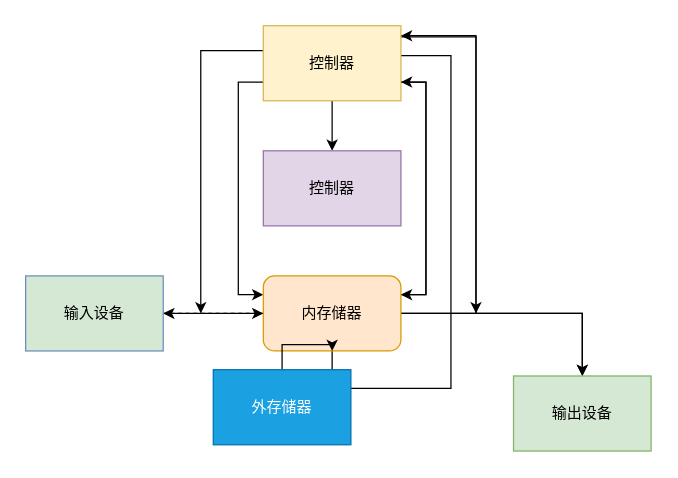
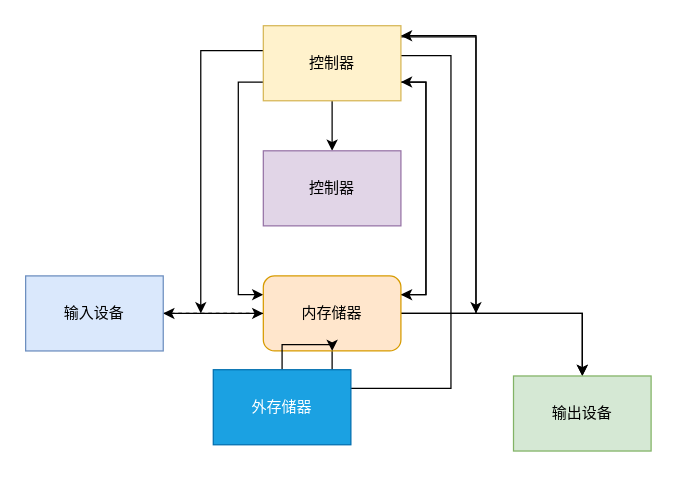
  <mxCell id="0" />
  <mxCell id="1" parent="0" />
  <mxCell id="2" value="" style="edgeStyle=orthogonalEdgeStyle;rounded=0;orthogonalLoop=1;jettySize=auto;html=1;" edge="1" parent="1" source="8" target="9"><mxGeometry relative="1" as="geometry" /></mxCell>
  <mxCell id="3" style="edgeStyle=orthogonalEdgeStyle;rounded=0;orthogonalLoop=1;jettySize=auto;html=1;entryX=1;entryY=0.25;entryDx=0;entryDy=0;exitX=1;exitY=0.75;exitDx=0;exitDy=0;" edge="1" parent="1" source="8" target="15"><mxGeometry relative="1" as="geometry"><Array as="points"><mxPoint x="340" y="65" /><mxPoint x="340" y="235" /></Array></mxGeometry></mxCell>
  <mxCell id="4" style="edgeStyle=orthogonalEdgeStyle;rounded=0;orthogonalLoop=1;jettySize=auto;html=1;exitX=0.991;exitY=0.15;exitDx=0;exitDy=0;exitPerimeter=0;" edge="1" parent="1" source="8"><mxGeometry relative="1" as="geometry"><mxPoint x="380" y="250" as="targetPoint" /><Array as="points"><mxPoint x="380" y="29" /></Array></mxGeometry></mxCell>
  <mxCell id="5" style="edgeStyle=orthogonalEdgeStyle;rounded=0;orthogonalLoop=1;jettySize=auto;html=1;exitX=1;exitY=0.4;exitDx=0;exitDy=0;exitPerimeter=0;" edge="1" parent="1" source="8"><mxGeometry relative="1" as="geometry"><mxPoint x="265" y="310" as="targetPoint" /><Array as="points"><mxPoint x="360" y="44" /><mxPoint x="360" y="310" /></Array></mxGeometry></mxCell>
  <mxCell id="6" style="edgeStyle=orthogonalEdgeStyle;rounded=0;orthogonalLoop=1;jettySize=auto;html=1;entryX=0;entryY=0.25;entryDx=0;entryDy=0;exitX=0;exitY=0.75;exitDx=0;exitDy=0;" edge="1" parent="1" source="8" target="15"><mxGeometry relative="1" as="geometry"><mxPoint x="190" y="240" as="targetPoint" /><Array as="points"><mxPoint x="190" y="65" /><mxPoint x="190" y="235" /></Array></mxGeometry></mxCell>
  <mxCell id="7" style="edgeStyle=orthogonalEdgeStyle;rounded=0;orthogonalLoop=1;jettySize=auto;html=1;" edge="1" parent="1" source="8"><mxGeometry relative="1" as="geometry"><mxPoint x="160" y="250" as="targetPoint" /><Array as="points"><mxPoint x="160" y="40" /></Array></mxGeometry></mxCell>
  <mxCell id="8" value="控制器" style="rounded=0;whiteSpace=wrap;html=1;shadow=0;glass=0;labelBackgroundColor=none;sketch=0;fillColor=#fff2cc;strokeColor=#d6b656;" vertex="1" parent="1"><mxGeometry x="210" y="20" width="110" height="60" as="geometry" /></mxCell>
  <mxCell id="9" value="控制器" style="rounded=0;whiteSpace=wrap;html=1;shadow=0;glass=0;labelBackgroundColor=none;sketch=0;fillColor=#e1d5e7;strokeColor=#9673a6;" vertex="1" parent="1"><mxGeometry x="210" y="120" width="110" height="60" as="geometry" /></mxCell>
  <mxCell id="10" value="" style="edgeStyle=orthogonalEdgeStyle;rounded=0;orthogonalLoop=1;jettySize=auto;html=1;" edge="1" parent="1" source="15" target="20"><mxGeometry relative="1" as="geometry" /></mxCell>
  <mxCell id="11" value="" style="edgeStyle=orthogonalEdgeStyle;rounded=0;orthogonalLoop=1;jettySize=auto;html=1;" edge="1" parent="1" source="15" target="16"><mxGeometry relative="1" as="geometry" /></mxCell>
  <mxCell id="12" style="edgeStyle=orthogonalEdgeStyle;rounded=0;orthogonalLoop=1;jettySize=auto;html=1;" edge="1" parent="1" source="15"><mxGeometry relative="1" as="geometry"><mxPoint x="130" y="250" as="targetPoint" /></mxGeometry></mxCell>
  <mxCell id="13" value="" style="edgeStyle=orthogonalEdgeStyle;rounded=0;orthogonalLoop=1;jettySize=auto;html=1;" edge="1" parent="1" source="15" target="16"><mxGeometry relative="1" as="geometry" /></mxCell>
  <mxCell id="14" style="edgeStyle=orthogonalEdgeStyle;rounded=0;orthogonalLoop=1;jettySize=auto;html=1;entryX=1;entryY=0.75;entryDx=0;entryDy=0;exitX=1;exitY=0.25;exitDx=0;exitDy=0;" edge="1" parent="1" source="15" target="8"><mxGeometry relative="1" as="geometry"><Array as="points"><mxPoint x="340" y="235" /><mxPoint x="340" y="65" /></Array></mxGeometry></mxCell>
  <mxCell id="15" value="内存储器" style="whiteSpace=wrap;html=1;shadow=0;glass=0;labelBackgroundColor=none;sketch=0;fillColor=#ffe6cc;strokeColor=#d79b00;rounded=1;" vertex="1" parent="1"><mxGeometry x="210" y="220" width="110" height="60" as="geometry" /></mxCell>
  <mxCell id="16" value="输出设备" style="rounded=0;whiteSpace=wrap;html=1;shadow=0;glass=0;labelBackgroundColor=none;sketch=0;fillColor=#d5e8d4;strokeColor=#82b366;" vertex="1" parent="1"><mxGeometry x="410" y="300" width="110" height="60" as="geometry" /></mxCell>
  <mxCell id="17" value="" style="edgeStyle=orthogonalEdgeStyle;rounded=0;orthogonalLoop=1;jettySize=auto;html=1;dashed=1;" edge="1" parent="1" source="18" target="15"><mxGeometry relative="1" as="geometry" /></mxCell>
- <mxCell id="18" value="输入设备" style="rounded=0;whiteSpace=wrap;html=1;shadow=0;glass=0;labelBackgroundColor=none;sketch=0;fillColor=#d5e8d4;strokeColor=#6c8ebf;" vertex="1" parent="1"><mxGeometry x="20" y="220" width="110" height="60" as="geometry" /></mxCell>
+ <mxCell id="18" value="输入设备" style="rounded=0;whiteSpace=wrap;html=1;shadow=0;glass=0;labelBackgroundColor=none;sketch=0;fillColor=#dae8fc;strokeColor=#6c8ebf;" vertex="1" parent="1"><mxGeometry x="20" y="220" width="110" height="60" as="geometry" /></mxCell>
  <mxCell id="19" style="edgeStyle=orthogonalEdgeStyle;rounded=0;orthogonalLoop=1;jettySize=auto;html=1;entryX=0.5;entryY=1;entryDx=0;entryDy=0;" edge="1" parent="1" source="20" target="15"><mxGeometry relative="1" as="geometry" /></mxCell>
  <mxCell id="20" value="外存储器" style="rounded=0;whiteSpace=wrap;html=1;shadow=0;glass=0;labelBackgroundColor=none;sketch=0;fillColor=#1ba1e2;strokeColor=#006EAF;fontColor=#ffffff;" vertex="1" parent="1"><mxGeometry x="170" y="295" width="110" height="60" as="geometry" /></mxCell>
  <mxCell id="21" style="edgeStyle=orthogonalEdgeStyle;rounded=0;orthogonalLoop=1;jettySize=auto;html=1;" edge="1" parent="1"><mxGeometry relative="1" as="geometry"><mxPoint x="380" y="250" as="sourcePoint" /><mxPoint x="320" y="28" as="targetPoint" /><Array as="points"><mxPoint x="380" y="28" /></Array></mxGeometry></mxCell>
